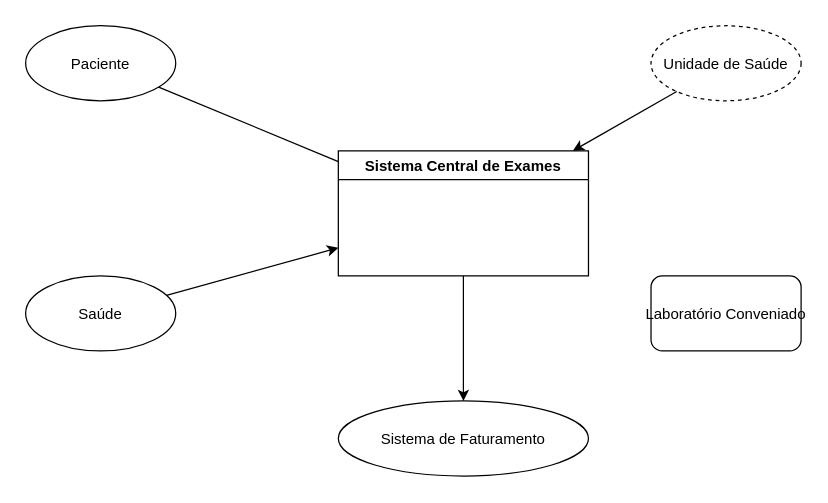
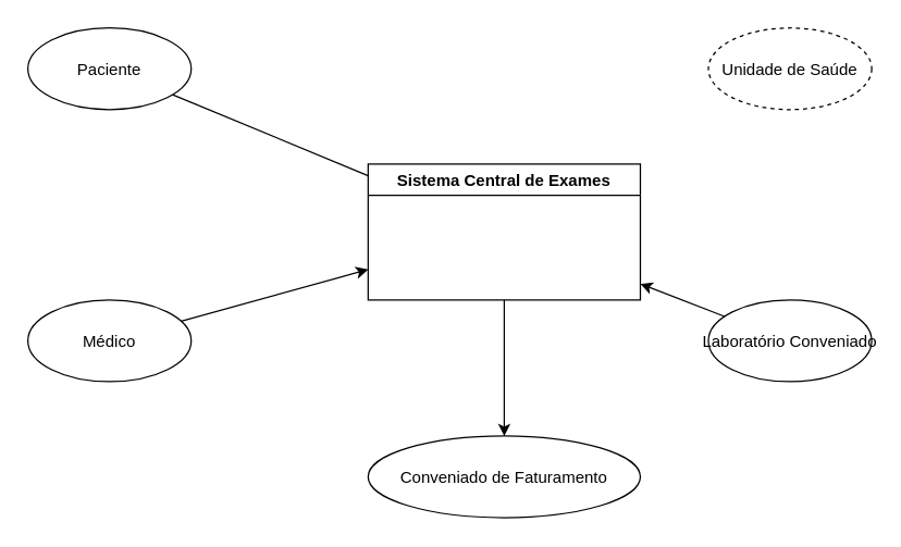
  <mxCell id="0" />
  <mxCell id="1" parent="0" />
  <mxCell id="2" value="Sistema Central de Exames" style="swimlane" vertex="1" parent="1"><mxGeometry x="270" y="120" width="200" height="100" as="geometry" /></mxCell>
  <mxCell id="3" value="Paciente" style="ellipse" vertex="1" parent="1"><mxGeometry x="20" y="20" width="120" height="60" as="geometry" /></mxCell>
- <mxCell id="4" value="Saúde" style="ellipse" vertex="1" parent="1"><mxGeometry x="20" y="220" width="120" height="60" as="geometry" /></mxCell>
+ <mxCell id="4" value="Médico" style="ellipse" vertex="1" parent="1"><mxGeometry x="20" y="220" width="120" height="60" as="geometry" /></mxCell>
  <mxCell id="5" value="Unidade de Saúde" style="ellipse;dashed=1;" vertex="1" parent="1"><mxGeometry x="520" y="20" width="120" height="60" as="geometry" /></mxCell>
- <mxCell id="6" value="Laboratório Conveniado" style="rounded=1;" vertex="1" parent="1"><mxGeometry x="520" y="220" width="120" height="60" as="geometry" /></mxCell>
- <mxCell id="7" value="Sistema de Faturamento" style="ellipse" vertex="1" parent="1"><mxGeometry x="270" y="320" width="200" height="60" as="geometry" /></mxCell>
+ <mxCell id="6" value="Laboratório Conveniado" style="ellipse" vertex="1" parent="1"><mxGeometry x="520" y="220" width="120" height="60" as="geometry" /></mxCell>
+ <mxCell id="7" value="Conveniado de Faturamento" style="ellipse" vertex="1" parent="1"><mxGeometry x="270" y="320" width="200" height="60" as="geometry" /></mxCell>
  <mxCell id="8" edge="1" parent="1" source="3" target="2" style="endArrow=none;"><mxGeometry relative="1" as="geometry" /></mxCell>
  <mxCell id="9" edge="1" parent="1" source="4" target="2"><mxGeometry relative="1" as="geometry" /></mxCell>
- <mxCell id="10" edge="1" parent="1" source="5" target="2"><mxGeometry relative="1" as="geometry" /></mxCell>
+ <mxCell id="11" edge="1" parent="1" source="6" target="2"><mxGeometry relative="1" as="geometry" /></mxCell>
  <mxCell id="12" edge="1" parent="1" source="2" target="7"><mxGeometry relative="1" as="geometry" /></mxCell>
